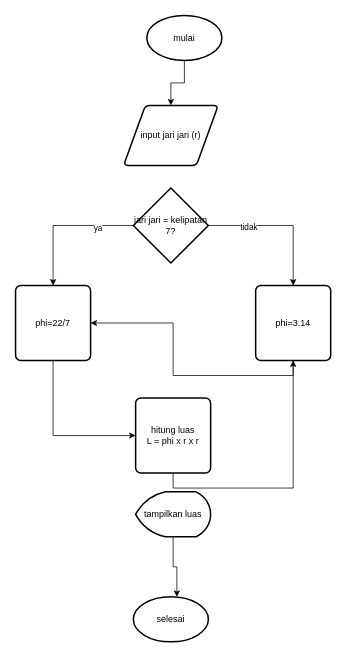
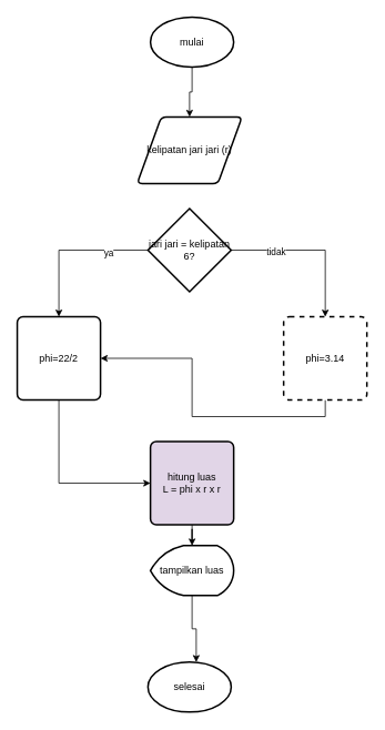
  <mxCell id="0" />
  <mxCell id="1" parent="0" />
  <mxCell id="2" value="" style="edgeStyle=orthogonalEdgeStyle;rounded=0;orthogonalLoop=1;jettySize=auto;html=1;" edge="1" parent="1" source="3" target="4"><mxGeometry relative="1" as="geometry" /></mxCell>
- <mxCell id="3" value="mulai" style="strokeWidth=2;html=1;shape=mxgraph.flowchart.start_1;whiteSpace=wrap;" vertex="1" parent="1"><mxGeometry x="195" y="20" width="100" height="60" as="geometry" /></mxCell>
- <mxCell id="4" value="input jari jari (r)" style="shape=parallelogram;html=1;strokeWidth=2;perimeter=parallelogramPerimeter;whiteSpace=wrap;rounded=1;arcSize=12;size=0.23;" vertex="1" parent="1"><mxGeometry x="164" y="140" width="126" height="80" as="geometry" /></mxCell>
+ <mxCell id="3" value="mulai" style="strokeWidth=2;html=1;shape=mxgraph.flowchart.start_1;whiteSpace=wrap;" vertex="1" parent="1"><mxGeometry x="180" y="20" width="100" height="60" as="geometry" /></mxCell>
+ <mxCell id="4" value="kelipatan jari jari (r)" style="shape=parallelogram;html=1;strokeWidth=2;perimeter=parallelogramPerimeter;whiteSpace=wrap;rounded=1;arcSize=12;size=0.23;" vertex="1" parent="1"><mxGeometry x="164" y="140" width="126" height="80" as="geometry" /></mxCell>
  <mxCell id="5" style="edgeStyle=orthogonalEdgeStyle;rounded=0;orthogonalLoop=1;jettySize=auto;html=1;exitX=0;exitY=0.5;exitDx=0;exitDy=0;exitPerimeter=0;entryX=0.5;entryY=0;entryDx=0;entryDy=0;" edge="1" parent="1" source="9" target="11"><mxGeometry relative="1" as="geometry" /></mxCell>
  <mxCell id="6" value="ya" style="edgeLabel;html=1;align=center;verticalAlign=middle;resizable=0;points=[];" vertex="1" connectable="0" parent="5"><mxGeometry x="-0.487" y="3" relative="1" as="geometry"><mxPoint as="offset" /></mxGeometry></mxCell>
  <mxCell id="7" style="edgeStyle=orthogonalEdgeStyle;rounded=0;orthogonalLoop=1;jettySize=auto;html=1;exitX=1;exitY=0.5;exitDx=0;exitDy=0;exitPerimeter=0;entryX=0.5;entryY=0;entryDx=0;entryDy=0;" edge="1" parent="1" source="9" target="13"><mxGeometry relative="1" as="geometry" /></mxCell>
  <mxCell id="8" value="tidak" style="edgeLabel;html=1;align=center;verticalAlign=middle;resizable=0;points=[];" vertex="1" connectable="0" parent="7"><mxGeometry x="-0.451" y="-1" relative="1" as="geometry"><mxPoint as="offset" /></mxGeometry></mxCell>
- <mxCell id="9" value="jari jari = kelipatan 7?" style="strokeWidth=2;html=1;shape=mxgraph.flowchart.decision;whiteSpace=wrap;" vertex="1" parent="1"><mxGeometry x="177" y="250" width="100" height="100" as="geometry" /></mxCell>
+ <mxCell id="9" value="jari jari = kelipatan 6?" style="strokeWidth=2;html=1;shape=mxgraph.flowchart.decision;whiteSpace=wrap;" vertex="1" parent="1"><mxGeometry x="177" y="250" width="100" height="100" as="geometry" /></mxCell>
  <mxCell id="10" style="edgeStyle=orthogonalEdgeStyle;rounded=0;orthogonalLoop=1;jettySize=auto;html=1;exitX=0.5;exitY=1;exitDx=0;exitDy=0;entryX=0;entryY=0.5;entryDx=0;entryDy=0;" edge="1" parent="1" source="11" target="15"><mxGeometry relative="1" as="geometry" /></mxCell>
- <mxCell id="11" value="phi=22/7" style="rounded=1;whiteSpace=wrap;html=1;absoluteArcSize=1;arcSize=14;strokeWidth=2;" vertex="1" parent="1"><mxGeometry x="20" y="380" width="100" height="100" as="geometry" /></mxCell>
+ <mxCell id="11" value="phi=22/2" style="rounded=1;whiteSpace=wrap;html=1;absoluteArcSize=1;arcSize=14;strokeWidth=2;" vertex="1" parent="1"><mxGeometry x="20" y="380" width="100" height="100" as="geometry" /></mxCell>
  <mxCell id="12" style="edgeStyle=orthogonalEdgeStyle;rounded=0;orthogonalLoop=1;jettySize=auto;html=1;exitX=0.5;exitY=1;exitDx=0;exitDy=0;" edge="1" parent="1" source="13" target="11"><mxGeometry relative="1" as="geometry" /></mxCell>
- <mxCell id="13" value="phi=3.14" style="rounded=1;whiteSpace=wrap;html=1;absoluteArcSize=1;arcSize=14;strokeWidth=2;" vertex="1" parent="1"><mxGeometry x="340" y="380" width="100" height="100" as="geometry" /></mxCell>
- <mxCell id="14" style="edgeStyle=orthogonalEdgeStyle;rounded=0;orthogonalLoop=1;jettySize=auto;html=1;exitX=0.5;exitY=1;exitDx=0;exitDy=0;" edge="1" parent="1" source="15" target="13"><mxGeometry relative="1" as="geometry" /></mxCell>
- <mxCell id="15" value="&lt;div&gt;hitung luas&lt;/div&gt;&lt;div&gt;L = phi x r x r&lt;br&gt;&lt;/div&gt;" style="rounded=1;whiteSpace=wrap;html=1;absoluteArcSize=1;arcSize=14;strokeWidth=2;" vertex="1" parent="1"><mxGeometry x="180" y="530" width="100" height="100" as="geometry" /></mxCell>
+ <mxCell id="13" value="phi=3.14" style="rounded=1;whiteSpace=wrap;html=1;absoluteArcSize=1;arcSize=14;strokeWidth=2;dashed=1;" vertex="1" parent="1"><mxGeometry x="340" y="380" width="100" height="100" as="geometry" /></mxCell>
+ <mxCell id="14" style="edgeStyle=orthogonalEdgeStyle;rounded=0;orthogonalLoop=1;jettySize=auto;html=1;exitX=0.5;exitY=1;exitDx=0;exitDy=0;" edge="1" parent="1" source="15" target="16"><mxGeometry relative="1" as="geometry" /></mxCell>
+ <mxCell id="15" value="&lt;div&gt;hitung luas&lt;/div&gt;&lt;div&gt;L = phi x r x r&lt;br&gt;&lt;/div&gt;" style="rounded=1;whiteSpace=wrap;html=1;absoluteArcSize=1;arcSize=14;strokeWidth=2;fillColor=#e1d5e7;" vertex="1" parent="1"><mxGeometry x="180" y="530" width="100" height="100" as="geometry" /></mxCell>
  <mxCell id="16" value="tampilkan luas" style="strokeWidth=2;html=1;shape=mxgraph.flowchart.display;whiteSpace=wrap;" vertex="1" parent="1"><mxGeometry x="180" y="655" width="100" height="60" as="geometry" /></mxCell>
  <mxCell id="17" value="selesai" style="strokeWidth=2;html=1;shape=mxgraph.flowchart.start_1;whiteSpace=wrap;" vertex="1" parent="1"><mxGeometry x="177" y="795" width="100" height="60" as="geometry" /></mxCell>
  <mxCell id="18" style="edgeStyle=orthogonalEdgeStyle;rounded=0;orthogonalLoop=1;jettySize=auto;html=1;exitX=0.5;exitY=1;exitDx=0;exitDy=0;exitPerimeter=0;entryX=0.58;entryY=0;entryDx=0;entryDy=0;entryPerimeter=0;" edge="1" parent="1" source="16" target="17"><mxGeometry relative="1" as="geometry" /></mxCell>
